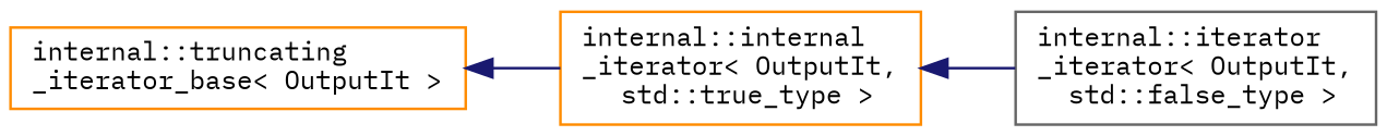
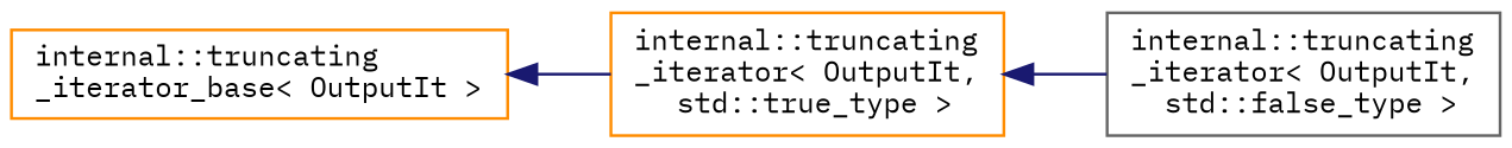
  digraph {
    fontname="IBM Plex Mono"
    rankdir=LR
    node [color=darkorange fillcolor=white fontname="IBM Plex Mono" fontsize=10 shape=record style=filled]
    edge [color=midnightblue dir=back fontname="IBM Plex Mono" fontsize=10 labelfontname=Helvetica labelfontsize=10 style=solid]
    n1 [height=0.2 label="internal::truncating\l_iterator_base\< OutputIt \>" width=0.4]
-   n2 [height=0.2 label="internal::internal\l_iterator\< OutputIt,\l std::true_type \>" width=0.4]
-   n3 [color=gray40 height=0.2 label="internal::iterator\l_iterator\< OutputIt,\l std::false_type \>" width=0.4]
+   n2 [height=0.2 label="internal::truncating\l_iterator\< OutputIt,\l std::true_type \>" width=0.4]
+   n3 [color=gray40 height=0.2 label="internal::truncating\l_iterator\< OutputIt,\l std::false_type \>" width=0.4]
    n1 -> n2
    n2 -> n3
  }
